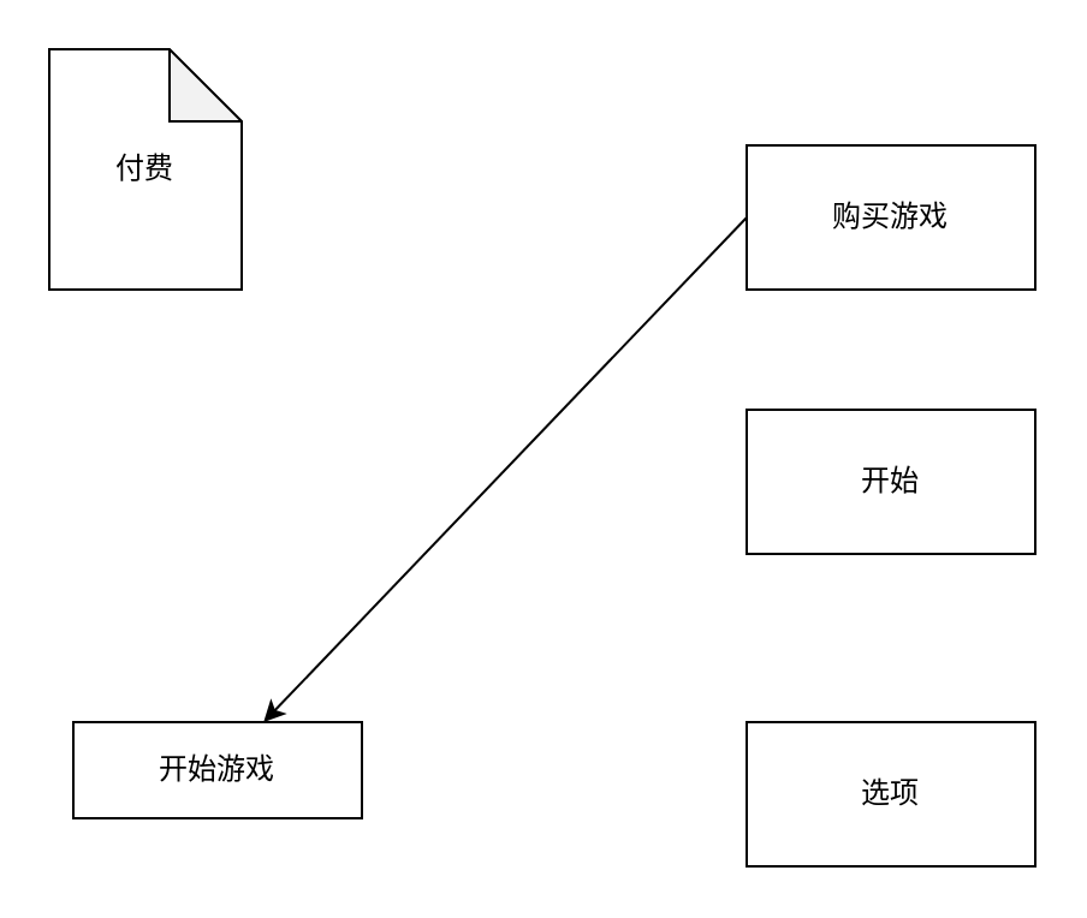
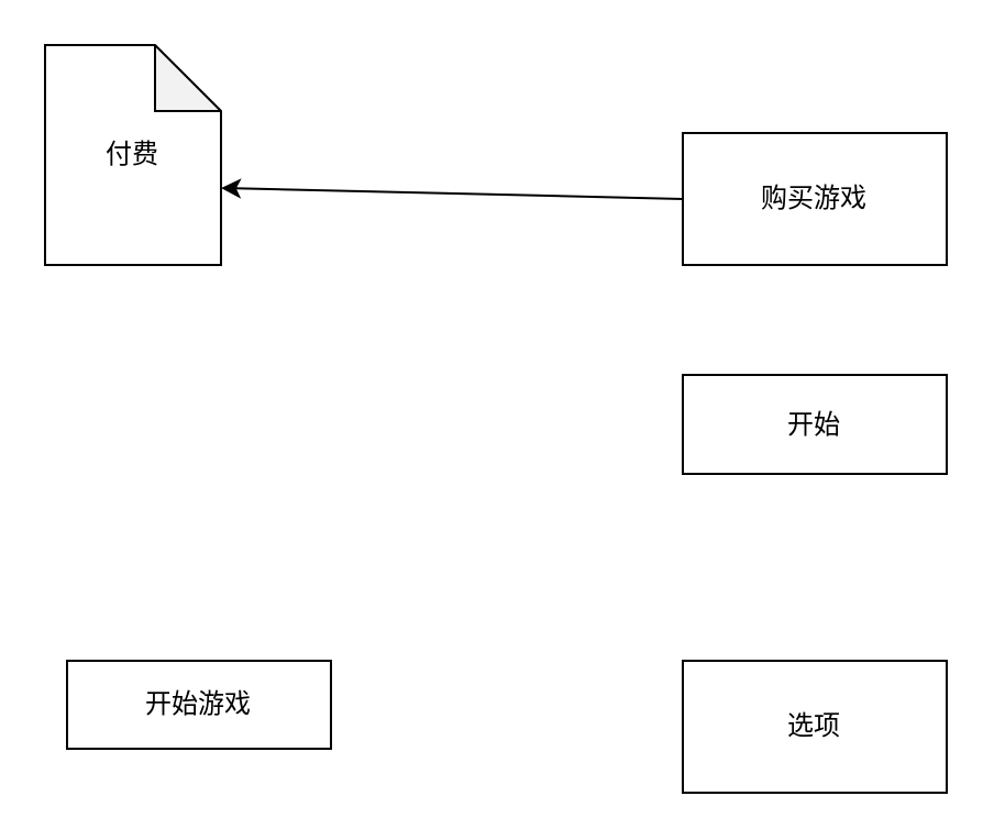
  <mxCell id="0" />
  <mxCell id="1" parent="0" />
- <mxCell id="2" style="rounded=0;comic=0;orthogonalLoop=1;jettySize=auto;html=1;exitX=0;exitY=0.5;exitDx=0;exitDy=0;shadow=0;" edge="1" parent="1" source="3" target="6"><mxGeometry relative="1" as="geometry" /></mxCell>
+ <mxCell id="2" style="rounded=0;comic=0;orthogonalLoop=1;jettySize=auto;html=1;exitX=0;exitY=0.5;exitDx=0;exitDy=0;entryX=0;entryY=0;entryDx=80;entryDy=65;entryPerimeter=0;shadow=0;" edge="1" parent="1" source="3" target="4"><mxGeometry relative="1" as="geometry" /></mxCell>
  <mxCell id="3" value="购买游戏" style="rounded=0;whiteSpace=wrap;html=1;" vertex="1" parent="1"><mxGeometry x="310" y="60" width="120" height="60" as="geometry" /></mxCell>
  <mxCell id="4" value="付费" style="shape=note;whiteSpace=wrap;html=1;backgroundOutline=1;darkOpacity=0.05;" vertex="1" parent="1"><mxGeometry x="20" y="20" width="80" height="100" as="geometry" /></mxCell>
- <mxCell id="5" value="开始" style="rounded=0;whiteSpace=wrap;html=1;" vertex="1" parent="1"><mxGeometry x="310" y="170" width="120" height="60" as="geometry" /></mxCell>
+ <mxCell id="5" value="开始" style="rounded=0;whiteSpace=wrap;html=1;" vertex="1" parent="1"><mxGeometry x="310" y="170" width="120" height="45" as="geometry" /></mxCell>
  <mxCell id="6" value="开始游戏" style="rounded=0;whiteSpace=wrap;html=1;" vertex="1" parent="1"><mxGeometry x="30" y="300" width="120" height="40" as="geometry" /></mxCell>
  <mxCell id="7" value="选项" style="rounded=0;whiteSpace=wrap;html=1;" vertex="1" parent="1"><mxGeometry x="310" y="300" width="120" height="60" as="geometry" /></mxCell>
